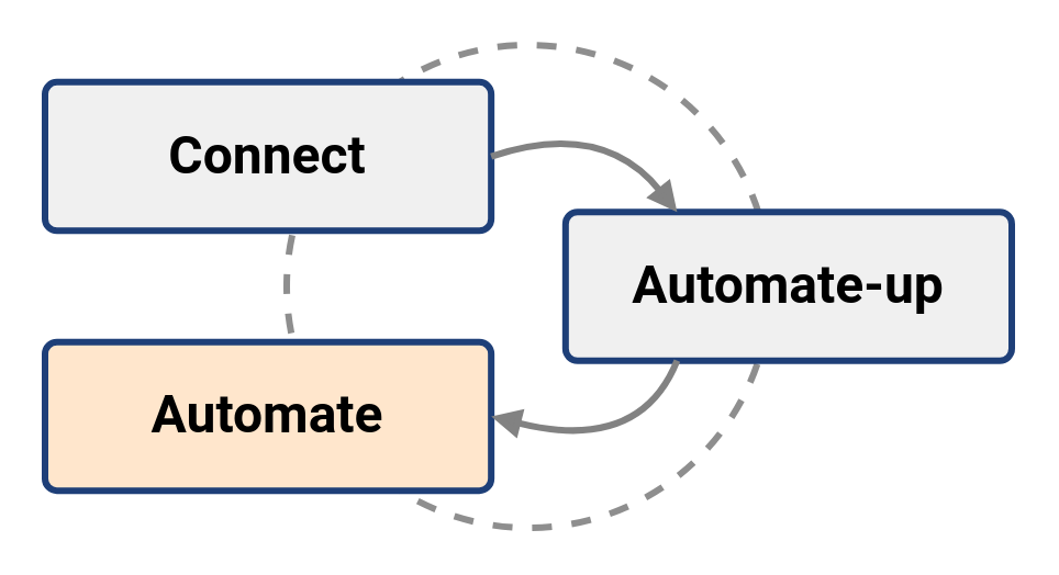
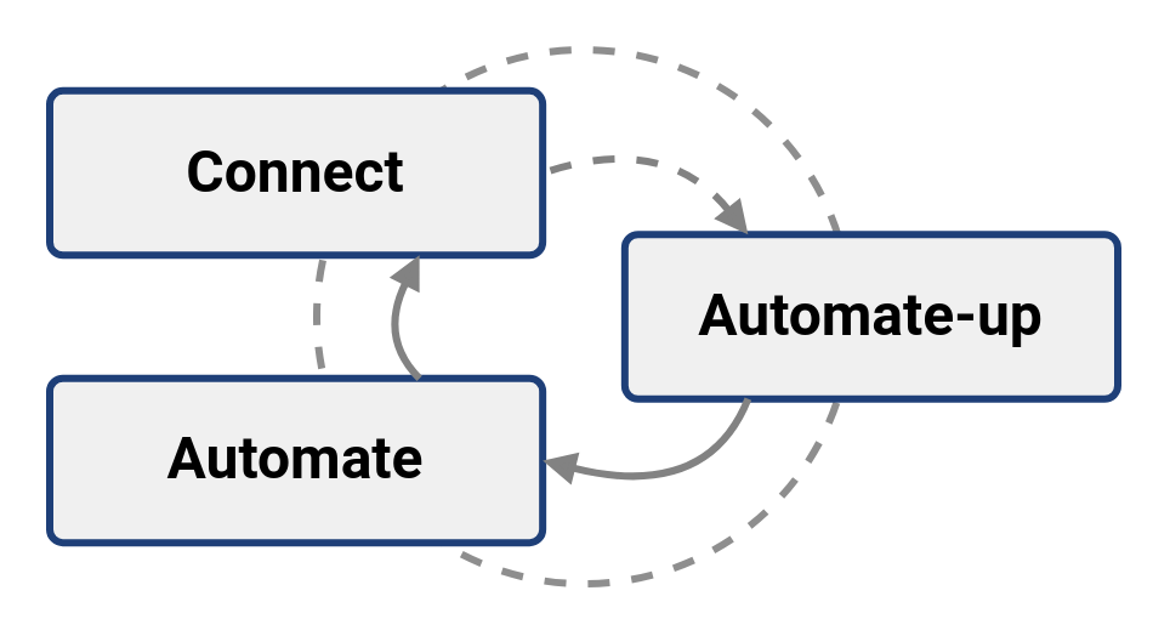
  <mxCell id="0" />
  <mxCell id="1" parent="0" />
  <mxCell id="2" value="" style="ellipse;whiteSpace=wrap;html=1;aspect=fixed;rounded=0;glass=0;strokeColor=#828282;strokeWidth=3;fillColor=#FFFFFF;dashed=1;opacity=90;fontSize=24;" parent="1" vertex="1"><mxGeometry x="130" y="20" width="220" height="220" as="geometry" /></mxCell>
  <mxCell id="3" value="&lt;font face=&quot;Roboto&quot; style=&quot;font-size: 24px;&quot;&gt;Connect&lt;/font&gt;" style="rounded=1;whiteSpace=wrap;html=1;strokeWidth=3;arcSize=8;strokeColor=#1E3F78;fillColor=#F0F0F0;fontStyle=1;spacing=2;fontSize=24;" parent="1" vertex="1"><mxGeometry x="20" y="36.923" width="203.077" height="67.692" as="geometry" /></mxCell>
  <mxCell id="4" value="&lt;span style=&quot;font-family: roboto; font-size: 24px;&quot;&gt;Automate-up&lt;/span&gt;" style="rounded=1;whiteSpace=wrap;html=1;strokeWidth=3;arcSize=8;strokeColor=#1E3F78;fillColor=#F0F0F0;fontStyle=1;spacing=2;fontSize=24;" parent="1" vertex="1"><mxGeometry x="256.923" y="96.154" width="203.077" height="67.692" as="geometry" /></mxCell>
- <mxCell id="5" value="" style="curved=1;endArrow=none;html=1;strokeColor=#828282;strokeWidth=3;endFill=0;rounded=0;entryX=1;entryY=0.5;entryDx=0;entryDy=0;exitX=0.25;exitY=0;exitDx=0;exitDy=0;startArrow=block;startFill=1;fontSize=24;" parent="1" source="4" target="3" edge="1"><mxGeometry width="50" height="50" relative="1" as="geometry"><mxPoint x="189.231" y="138.462" as="sourcePoint" /><mxPoint x="240" y="189.231" as="targetPoint" /><Array as="points"><mxPoint x="273.846" y="53.846" /></Array></mxGeometry></mxCell>
- <mxCell id="6" value="&lt;font face=&quot;Roboto&quot; style=&quot;font-size: 24px;&quot;&gt;Automate&lt;/font&gt;" style="rounded=1;whiteSpace=wrap;html=1;strokeWidth=3;arcSize=8;strokeColor=#1E3F78;fillColor=#ffe6cc;fontStyle=1;spacing=2;fontSize=24;" parent="1" vertex="1"><mxGeometry x="20" y="155.385" width="203.077" height="67.692" as="geometry" /></mxCell>
+ <mxCell id="5" value="" style="curved=1;endArrow=none;html=1;strokeColor=#828282;strokeWidth=3;endFill=0;rounded=0;entryX=1;entryY=0.5;entryDx=0;entryDy=0;exitX=0.25;exitY=0;exitDx=0;exitDy=0;startArrow=block;startFill=1;fontSize=24;dashed=1;" parent="1" source="4" target="3" edge="1"><mxGeometry width="50" height="50" relative="1" as="geometry"><mxPoint x="189.231" y="138.462" as="sourcePoint" /><mxPoint x="240" y="189.231" as="targetPoint" /><Array as="points"><mxPoint x="273.846" y="53.846" /></Array></mxGeometry></mxCell>
+ <mxCell id="6" value="&lt;font face=&quot;Roboto&quot; style=&quot;font-size: 24px;&quot;&gt;Automate&lt;/font&gt;" style="rounded=1;whiteSpace=wrap;html=1;strokeWidth=3;arcSize=8;strokeColor=#1E3F78;fillColor=#F0F0F0;fontStyle=1;spacing=2;fontSize=24;" parent="1" vertex="1"><mxGeometry x="20" y="155.385" width="203.077" height="67.692" as="geometry" /></mxCell>
  <mxCell id="7" value="" style="curved=1;endArrow=none;html=1;strokeColor=#828282;strokeWidth=3;endFill=0;rounded=0;entryX=0.25;entryY=1;entryDx=0;entryDy=0;exitX=1;exitY=0.5;exitDx=0;exitDy=0;startArrow=block;startFill=1;fontSize=24;" parent="1" source="6" target="4" edge="1"><mxGeometry width="50" height="50" relative="1" as="geometry"><mxPoint x="341.538" y="121.538" as="sourcePoint" /><mxPoint x="223.077" y="87.692" as="targetPoint" /><Array as="points"><mxPoint x="290.769" y="206.154" /></Array></mxGeometry></mxCell>
+ <mxCell id="8" value="" style="curved=1;endArrow=none;html=1;strokeColor=#828282;strokeWidth=3;endFill=0;rounded=0;entryX=0.75;entryY=0;entryDx=0;entryDy=0;exitX=0.75;exitY=1;exitDx=0;exitDy=0;startArrow=block;startFill=1;fontSize=24;" parent="1" source="3" target="6" edge="1"><mxGeometry width="50" height="50" relative="1" as="geometry"><mxPoint x="358.462" y="138.462" as="sourcePoint" /><mxPoint x="240" y="104.615" as="targetPoint" /><Array as="points"><mxPoint x="155.385" y="138.462" /></Array></mxGeometry></mxCell>
